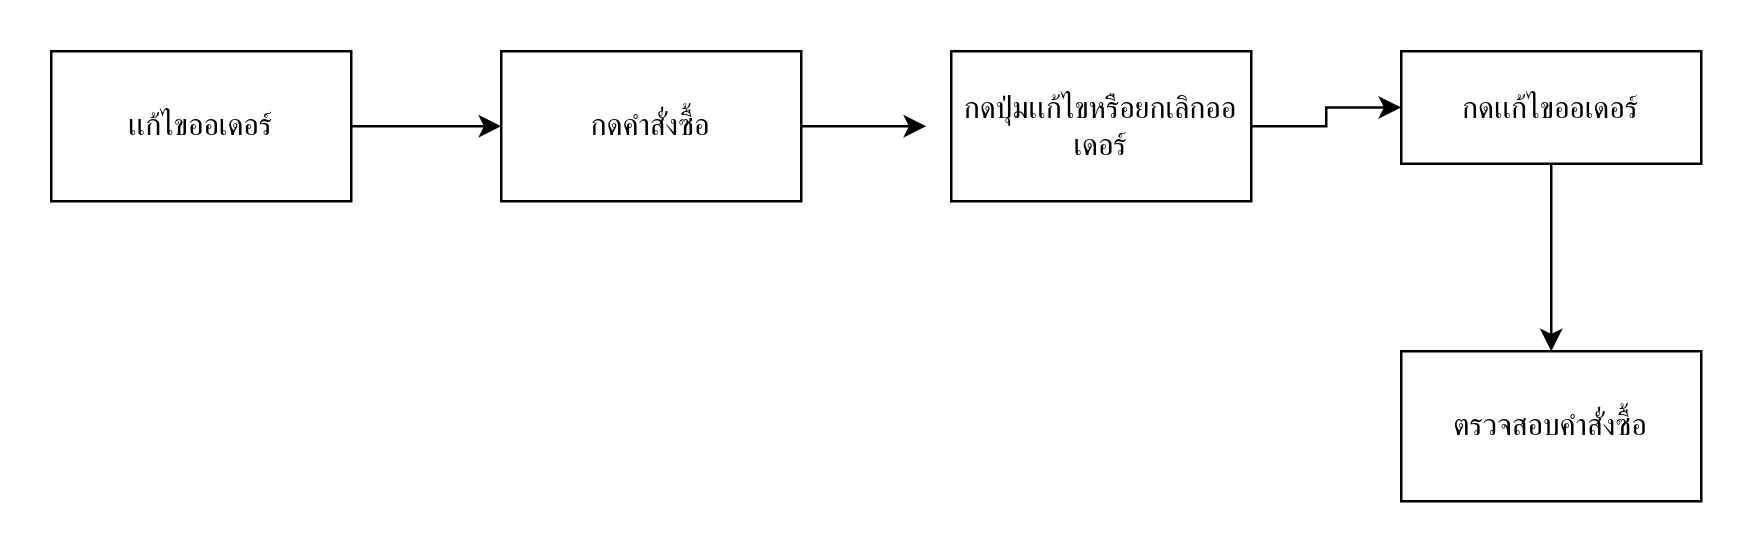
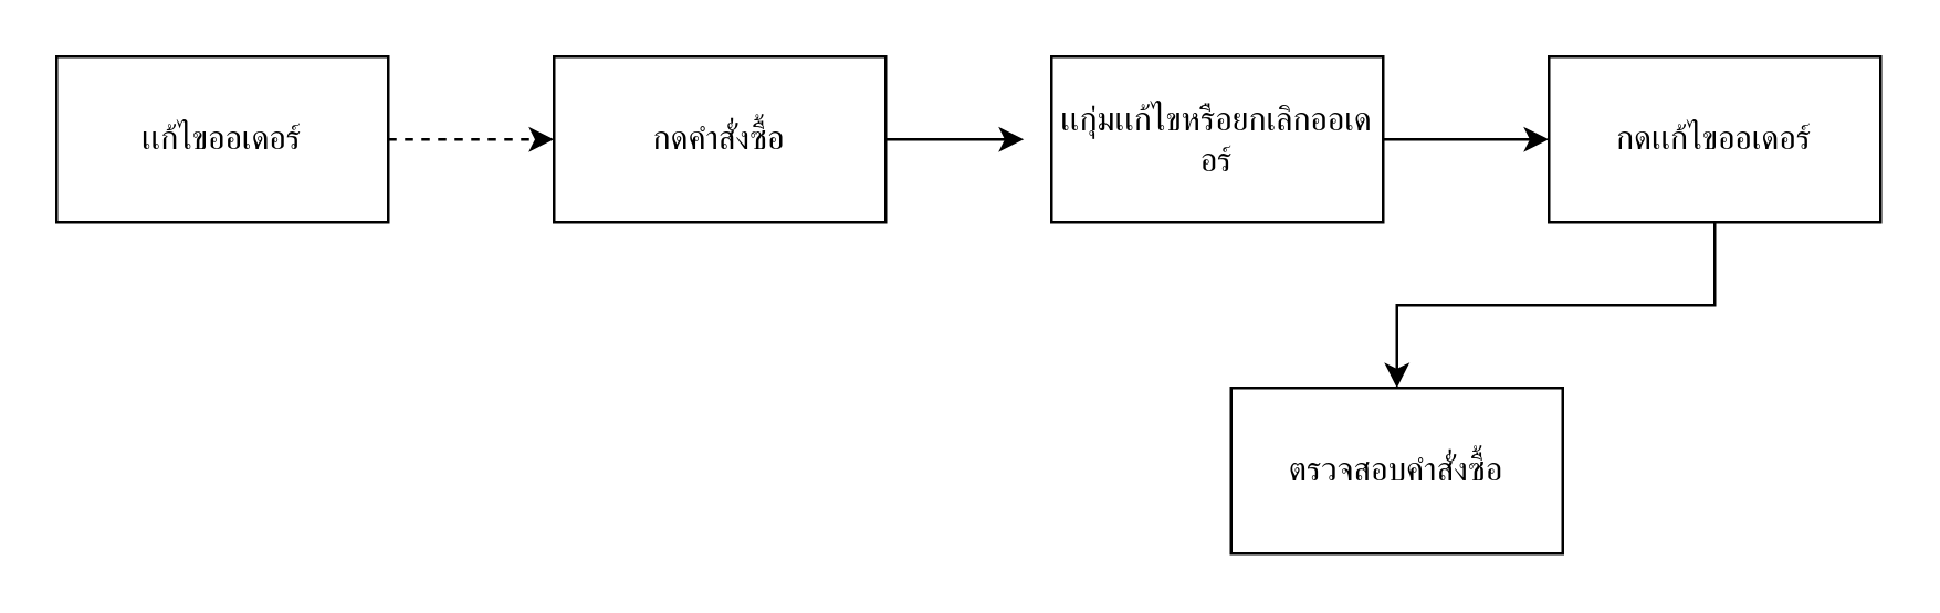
  <mxCell id="0" />
  <mxCell id="1" parent="0" />
- <mxCell id="2" style="edgeStyle=orthogonalEdgeStyle;rounded=0;orthogonalLoop=1;jettySize=auto;html=1;exitX=1;exitY=0.5;exitDx=0;exitDy=0;entryX=0;entryY=0.5;entryDx=0;entryDy=0;" edge="1" parent="1" source="3" target="5"><mxGeometry relative="1" as="geometry" /></mxCell>
+ <mxCell id="2" style="edgeStyle=orthogonalEdgeStyle;rounded=0;orthogonalLoop=1;jettySize=auto;html=1;exitX=1;exitY=0.5;exitDx=0;exitDy=0;entryX=0;entryY=0.5;entryDx=0;entryDy=0;dashed=1;" edge="1" parent="1" source="3" target="5"><mxGeometry relative="1" as="geometry" /></mxCell>
  <mxCell id="3" value="เเก้ไขออเดอร์" style="rounded=0;whiteSpace=wrap;html=1;" vertex="1" parent="1"><mxGeometry x="20" y="20" width="120" height="60" as="geometry" /></mxCell>
  <mxCell id="4" style="edgeStyle=orthogonalEdgeStyle;rounded=0;orthogonalLoop=1;jettySize=auto;html=1;exitX=1;exitY=0.5;exitDx=0;exitDy=0;" edge="1" parent="1" source="5"><mxGeometry relative="1" as="geometry"><mxPoint x="370" y="50" as="targetPoint" /></mxGeometry></mxCell>
  <mxCell id="5" value="กดคำสั่งซื้อ" style="rounded=0;whiteSpace=wrap;html=1;" vertex="1" parent="1"><mxGeometry x="200" y="20" width="120" height="60" as="geometry" /></mxCell>
  <mxCell id="6" style="edgeStyle=orthogonalEdgeStyle;rounded=0;orthogonalLoop=1;jettySize=auto;html=1;exitX=1;exitY=0.5;exitDx=0;exitDy=0;" edge="1" parent="1" source="7" target="9"><mxGeometry relative="1" as="geometry" /></mxCell>
- <mxCell id="7" value="กดปุ่มเเก้ไขหรือยกเลิกออเดอร์" style="rounded=0;whiteSpace=wrap;html=1;" vertex="1" parent="1"><mxGeometry x="380" y="20" width="120" height="60" as="geometry" /></mxCell>
+ <mxCell id="7" value="เเกุ่มเเก้ไขหรือยกเลิกออเดอร์" style="rounded=0;whiteSpace=wrap;html=1;" vertex="1" parent="1"><mxGeometry x="380" y="20" width="120" height="60" as="geometry" /></mxCell>
  <mxCell id="8" style="edgeStyle=orthogonalEdgeStyle;rounded=0;orthogonalLoop=1;jettySize=auto;html=1;exitX=0.5;exitY=1;exitDx=0;exitDy=0;entryX=0.5;entryY=0;entryDx=0;entryDy=0;" edge="1" parent="1" source="9" target="10"><mxGeometry relative="1" as="geometry" /></mxCell>
- <mxCell id="9" value="กดเเก้ไขออเดอร์" style="rounded=0;whiteSpace=wrap;html=1;" vertex="1" parent="1"><mxGeometry x="560" y="20" width="120" height="45" as="geometry" /></mxCell>
- <mxCell id="10" value="ตรวจสอบคำสั่งซื้อ" style="rounded=0;whiteSpace=wrap;html=1;" vertex="1" parent="1"><mxGeometry x="560" y="140" width="120" height="60" as="geometry" /></mxCell>
+ <mxCell id="9" value="กดเเก้ไขออเดอร์" style="rounded=0;whiteSpace=wrap;html=1;" vertex="1" parent="1"><mxGeometry x="560" y="20" width="120" height="60" as="geometry" /></mxCell>
+ <mxCell id="10" value="ตรวจสอบคำสั่งซื้อ" style="rounded=0;whiteSpace=wrap;html=1;" vertex="1" parent="1"><mxGeometry x="445" y="140" width="120" height="60" as="geometry" /></mxCell>
